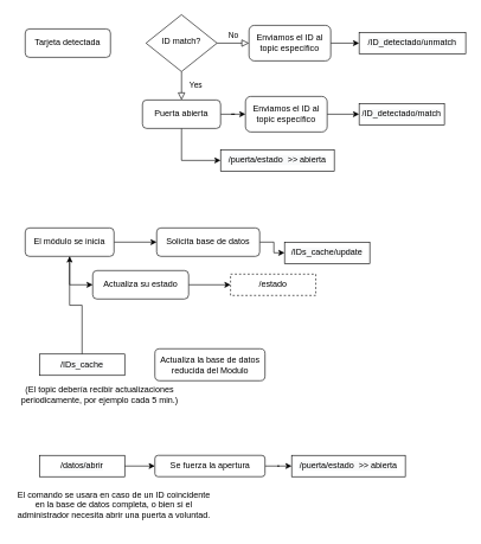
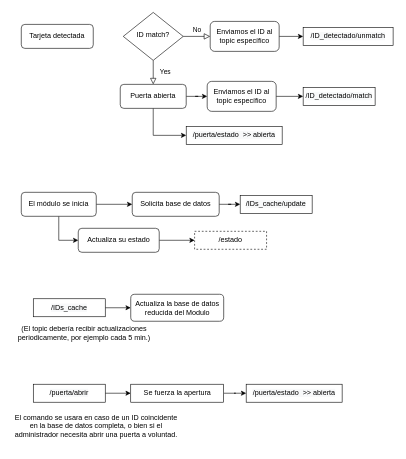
  <mxCell id="0" />
  <mxCell id="1" parent="0" />
  <mxCell id="2" value="Tarjeta detectada" style="rounded=1;whiteSpace=wrap;html=1;fontSize=12;glass=0;strokeWidth=1;shadow=0;" parent="1" vertex="1"><mxGeometry x="35" y="40" width="120" height="40" as="geometry" /></mxCell>
  <mxCell id="3" value="Yes" style="rounded=0;html=1;jettySize=auto;orthogonalLoop=1;fontSize=11;endArrow=block;endFill=0;endSize=8;strokeWidth=1;shadow=0;labelBackgroundColor=none;edgeStyle=orthogonalEdgeStyle;entryX=0.5;entryY=0;entryDx=0;entryDy=0;" parent="1" source="5" target="10" edge="1"><mxGeometry y="20" relative="1" as="geometry"><mxPoint as="offset" /><mxPoint x="255" y="160" as="targetPoint" /></mxGeometry></mxCell>
  <mxCell id="4" value="No" style="edgeStyle=orthogonalEdgeStyle;rounded=0;html=1;jettySize=auto;orthogonalLoop=1;fontSize=11;endArrow=block;endFill=0;endSize=8;strokeWidth=1;shadow=0;labelBackgroundColor=none;" parent="1" source="5" target="7" edge="1"><mxGeometry y="10" relative="1" as="geometry"><mxPoint as="offset" /></mxGeometry></mxCell>
  <mxCell id="5" value="ID match?" style="rhombus;whiteSpace=wrap;html=1;shadow=0;fontFamily=Helvetica;fontSize=12;align=center;strokeWidth=1;spacing=6;spacingTop=-4;" parent="1" vertex="1"><mxGeometry x="205" y="20" width="100" height="80" as="geometry" /></mxCell>
  <mxCell id="6" value="" style="edgeStyle=orthogonalEdgeStyle;rounded=0;orthogonalLoop=1;jettySize=auto;html=1;entryX=0;entryY=0.5;entryDx=0;entryDy=0;" edge="1" parent="1" source="7" target="14"><mxGeometry relative="1" as="geometry"><mxPoint x="515" y="60" as="targetPoint" /></mxGeometry></mxCell>
  <mxCell id="7" value="Enviamos el ID al topic específico" style="rounded=1;whiteSpace=wrap;html=1;fontSize=12;glass=0;strokeWidth=1;shadow=0;" parent="1" vertex="1"><mxGeometry x="350" y="35" width="115" height="50" as="geometry" /></mxCell>
  <mxCell id="8" value="" style="edgeStyle=orthogonalEdgeStyle;rounded=0;orthogonalLoop=1;jettySize=auto;html=1;entryX=0;entryY=0.5;entryDx=0;entryDy=0;" edge="1" parent="1" source="10" target="12"><mxGeometry relative="1" as="geometry"><mxPoint x="345" y="160" as="targetPoint" /></mxGeometry></mxCell>
  <mxCell id="9" value="" style="edgeStyle=orthogonalEdgeStyle;rounded=0;orthogonalLoop=1;jettySize=auto;html=1;entryX=0;entryY=0.5;entryDx=0;entryDy=0;" edge="1" parent="1" source="10" target="30"><mxGeometry relative="1" as="geometry" /></mxCell>
  <mxCell id="10" value="Puerta abierta" style="rounded=1;whiteSpace=wrap;html=1;" vertex="1" parent="1"><mxGeometry x="200" y="140" width="110" height="40" as="geometry" /></mxCell>
  <mxCell id="11" value="" style="edgeStyle=orthogonalEdgeStyle;rounded=0;orthogonalLoop=1;jettySize=auto;html=1;entryX=0;entryY=0.5;entryDx=0;entryDy=0;" edge="1" parent="1" source="12" target="13"><mxGeometry relative="1" as="geometry"><mxPoint x="505" y="160" as="targetPoint" /></mxGeometry></mxCell>
  <mxCell id="12" value="Enviamos el ID al topic específico" style="rounded=1;whiteSpace=wrap;html=1;fontSize=12;glass=0;strokeWidth=1;shadow=0;" vertex="1" parent="1"><mxGeometry x="345" y="135" width="115" height="50" as="geometry" /></mxCell>
  <mxCell id="13" value="&#10;&#10;&lt;span style=&quot;color: rgb(0, 0, 0); font-family: helvetica; font-size: 12px; font-style: normal; font-weight: 400; letter-spacing: normal; text-align: center; text-indent: 0px; text-transform: none; word-spacing: 0px; background-color: rgb(248, 249, 250); display: inline; float: none;&quot;&gt;/ID_detectado/match&lt;/span&gt;&#10;&#10;" style="rounded=0;whiteSpace=wrap;html=1;" vertex="1" parent="1"><mxGeometry x="505" y="145" width="120" height="30" as="geometry" /></mxCell>
  <mxCell id="14" value="&lt;span style=&quot;color: rgb(0 , 0 , 0) ; font-family: &amp;#34;helvetica&amp;#34; ; font-size: 12px ; font-style: normal ; font-weight: 400 ; letter-spacing: normal ; text-align: center ; text-indent: 0px ; text-transform: none ; word-spacing: 0px ; background-color: rgb(248 , 249 , 250) ; display: inline ; float: none&quot;&gt;/ID_detectado/unmatch&lt;/span&gt;" style="rounded=0;whiteSpace=wrap;html=1;" vertex="1" parent="1"><mxGeometry x="505" y="45" width="150" height="30" as="geometry" /></mxCell>
- <mxCell id="15" value="" style="edgeStyle=orthogonalEdgeStyle;rounded=0;orthogonalLoop=1;jettySize=auto;html=1;" edge="1" parent="1" source="16" target="21"><mxGeometry relative="1" as="geometry" /></mxCell>
+ <mxCell id="15" value="" style="edgeStyle=orthogonalEdgeStyle;rounded=0;orthogonalLoop=1;jettySize=auto;html=1;" edge="1" parent="1" source="16" target="17"><mxGeometry relative="1" as="geometry" /></mxCell>
  <mxCell id="16" value="&lt;span style=&quot;color: rgb(0 , 0 , 0) ; font-family: &amp;#34;helvetica&amp;#34; ; font-size: 12px ; font-style: normal ; font-weight: 400 ; letter-spacing: normal ; text-align: center ; text-indent: 0px ; text-transform: none ; word-spacing: 0px ; background-color: rgb(248 , 249 , 250) ; display: inline ; float: none&quot;&gt;/IDs_cache&lt;/span&gt;" style="rounded=0;whiteSpace=wrap;html=1;" vertex="1" parent="1"><mxGeometry x="55" y="497.5" width="120" height="30" as="geometry" /></mxCell>
  <mxCell id="17" value="Actualiza la base de datos reducida del Modulo" style="rounded=1;whiteSpace=wrap;html=1;" vertex="1" parent="1"><mxGeometry x="217.5" y="490" width="155" height="45" as="geometry" /></mxCell>
  <mxCell id="18" value="(El topic debería recibir actualizaciones periodicamente, por ejemplo cada 5 min.)" style="text;html=1;strokeColor=none;fillColor=none;align=center;verticalAlign=middle;whiteSpace=wrap;rounded=0;" vertex="1" parent="1"><mxGeometry x="20" y="535" width="240" height="40" as="geometry" /></mxCell>
  <mxCell id="19" value="" style="edgeStyle=orthogonalEdgeStyle;rounded=0;orthogonalLoop=1;jettySize=auto;html=1;" edge="1" parent="1" source="21" target="24"><mxGeometry relative="1" as="geometry" /></mxCell>
  <mxCell id="20" value="" style="edgeStyle=orthogonalEdgeStyle;rounded=0;orthogonalLoop=1;jettySize=auto;html=1;entryX=0;entryY=0.5;entryDx=0;entryDy=0;" edge="1" parent="1" source="21" target="33"><mxGeometry relative="1" as="geometry" /></mxCell>
  <mxCell id="21" value="El módulo se inicia" style="rounded=1;whiteSpace=wrap;html=1;" vertex="1" parent="1"><mxGeometry x="35" y="320" width="125" height="40" as="geometry" /></mxCell>
- <mxCell id="22" value="&lt;span style=&quot;color: rgb(0 , 0 , 0) ; font-family: &amp;#34;helvetica&amp;#34; ; font-size: 12px ; font-style: normal ; font-weight: 400 ; letter-spacing: normal ; text-align: center ; text-indent: 0px ; text-transform: none ; word-spacing: 0px ; background-color: rgb(248 , 249 , 250) ; display: inline ; float: none&quot;&gt;/IDs_cache/update&lt;/span&gt;" style="rounded=0;whiteSpace=wrap;html=1;" vertex="1" parent="1"><mxGeometry x="400" y="340" width="120" height="30" as="geometry" /></mxCell>
+ <mxCell id="22" value="&lt;span style=&quot;color: rgb(0 , 0 , 0) ; font-family: &amp;#34;helvetica&amp;#34; ; font-size: 12px ; font-style: normal ; font-weight: 400 ; letter-spacing: normal ; text-align: center ; text-indent: 0px ; text-transform: none ; word-spacing: 0px ; background-color: rgb(248 , 249 , 250) ; display: inline ; float: none&quot;&gt;/IDs_cache/update&lt;/span&gt;" style="rounded=0;whiteSpace=wrap;html=1;" vertex="1" parent="1"><mxGeometry x="400" y="325" width="120" height="30" as="geometry" /></mxCell>
  <mxCell id="23" value="" style="edgeStyle=orthogonalEdgeStyle;rounded=0;orthogonalLoop=1;jettySize=auto;html=1;" edge="1" parent="1" source="24" target="22"><mxGeometry relative="1" as="geometry" /></mxCell>
  <mxCell id="24" value="Solicita base de datos" style="rounded=1;whiteSpace=wrap;html=1;" vertex="1" parent="1"><mxGeometry x="220" y="320" width="145" height="40" as="geometry" /></mxCell>
  <mxCell id="25" value="" style="edgeStyle=orthogonalEdgeStyle;rounded=0;orthogonalLoop=1;jettySize=auto;html=1;" edge="1" parent="1" source="26" target="28"><mxGeometry relative="1" as="geometry" /></mxCell>
- <mxCell id="26" value="&lt;span style=&quot;color: rgb(0 , 0 , 0) ; font-family: &amp;#34;helvetica&amp;#34; ; font-size: 12px ; font-style: normal ; font-weight: 400 ; letter-spacing: normal ; text-align: center ; text-indent: 0px ; text-transform: none ; word-spacing: 0px ; background-color: rgb(248 , 249 , 250) ; display: inline ; float: none&quot;&gt;/datos/abrir&lt;/span&gt;" style="rounded=0;whiteSpace=wrap;html=1;" vertex="1" parent="1"><mxGeometry x="55" y="640" width="120" height="30" as="geometry" /></mxCell>
+ <mxCell id="26" value="&lt;span style=&quot;color: rgb(0 , 0 , 0) ; font-family: &amp;#34;helvetica&amp;#34; ; font-size: 12px ; font-style: normal ; font-weight: 400 ; letter-spacing: normal ; text-align: center ; text-indent: 0px ; text-transform: none ; word-spacing: 0px ; background-color: rgb(248 , 249 , 250) ; display: inline ; float: none&quot;&gt;/puerta/abrir&lt;/span&gt;" style="rounded=0;whiteSpace=wrap;html=1;" vertex="1" parent="1"><mxGeometry x="55" y="640" width="120" height="30" as="geometry" /></mxCell>
  <mxCell id="27" value="" style="edgeStyle=orthogonalEdgeStyle;rounded=0;orthogonalLoop=1;jettySize=auto;html=1;" edge="1" parent="1" source="28" target="31"><mxGeometry relative="1" as="geometry" /></mxCell>
- <mxCell id="28" value="Se fuerza la apertura" style="rounded=1;whiteSpace=wrap;html=1;" vertex="1" parent="1"><mxGeometry x="217.5" y="640" width="155" height="30" as="geometry" /></mxCell>
+ <mxCell id="28" value="Se fuerza la apertura" style="whiteSpace=wrap;html=1;rounded=0;" vertex="1" parent="1"><mxGeometry x="217.5" y="640" width="155" height="30" as="geometry" /></mxCell>
  <mxCell id="29" value="El comando se usara en caso de un ID coincidente en la base de datos completa, o bien si el administrador necesita abrir una puerta a voluntad." style="text;html=1;strokeColor=none;fillColor=none;align=center;verticalAlign=middle;whiteSpace=wrap;rounded=0;" vertex="1" parent="1"><mxGeometry x="20" y="677.5" width="280" height="65" as="geometry" /></mxCell>
  <mxCell id="30" value="&lt;span style=&quot;color: rgb(0 , 0 , 0) ; font-family: &amp;#34;helvetica&amp;#34; ; font-size: 12px ; font-style: normal ; font-weight: 400 ; letter-spacing: normal ; text-align: center ; text-indent: 0px ; text-transform: none ; word-spacing: 0px ; background-color: rgb(248 , 249 , 250) ; display: inline ; float: none&quot;&gt;/puerta/estado&amp;nbsp; &amp;gt;&amp;gt; abierta&lt;br&gt;&lt;/span&gt;" style="rounded=0;whiteSpace=wrap;html=1;" vertex="1" parent="1"><mxGeometry x="310" y="210" width="160" height="30" as="geometry" /></mxCell>
  <mxCell id="31" value="&lt;span style=&quot;color: rgb(0 , 0 , 0) ; font-family: &amp;#34;helvetica&amp;#34; ; font-size: 12px ; font-style: normal ; font-weight: 400 ; letter-spacing: normal ; text-align: center ; text-indent: 0px ; text-transform: none ; word-spacing: 0px ; background-color: rgb(248 , 249 , 250) ; display: inline ; float: none&quot;&gt;/puerta/estado&amp;nbsp; &amp;gt;&amp;gt; abierta&lt;br&gt;&lt;/span&gt;" style="rounded=0;whiteSpace=wrap;html=1;" vertex="1" parent="1"><mxGeometry x="410" y="640" width="160" height="30" as="geometry" /></mxCell>
  <mxCell id="32" value="" style="edgeStyle=orthogonalEdgeStyle;rounded=0;orthogonalLoop=1;jettySize=auto;html=1;" edge="1" parent="1" source="33" target="34"><mxGeometry relative="1" as="geometry" /></mxCell>
  <mxCell id="33" value="Actualiza su estado" style="whiteSpace=wrap;html=1;rounded=1;" vertex="1" parent="1"><mxGeometry x="130" y="380" width="135" height="40" as="geometry" /></mxCell>
  <mxCell id="34" value="&lt;font face=&quot;helvetica&quot;&gt;/estado&lt;/font&gt;" style="rounded=0;whiteSpace=wrap;html=1;dashed=1;" vertex="1" parent="1"><mxGeometry x="324" y="385" width="120" height="30" as="geometry" /></mxCell>
